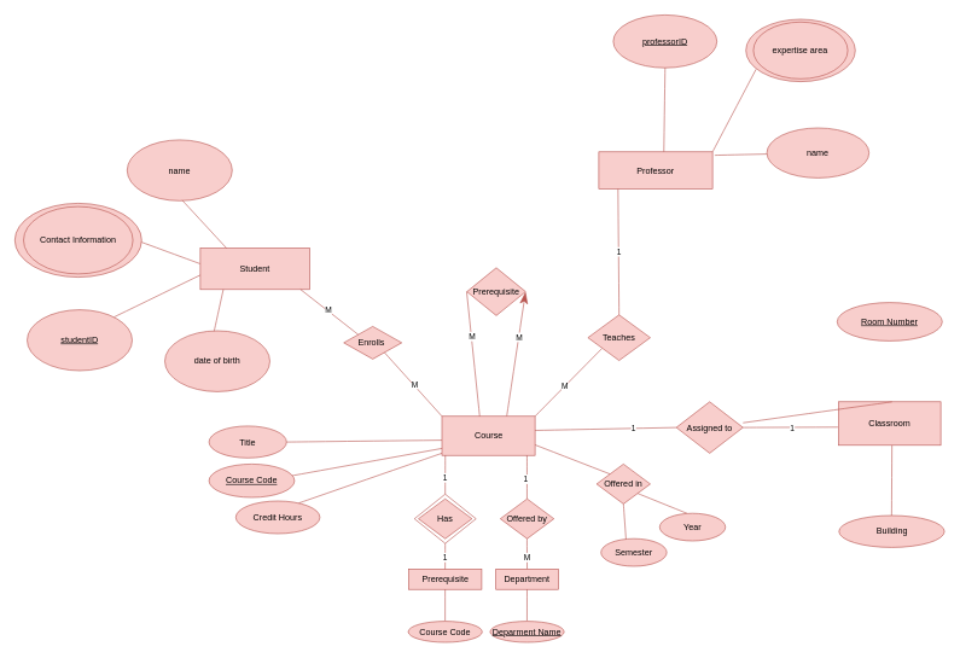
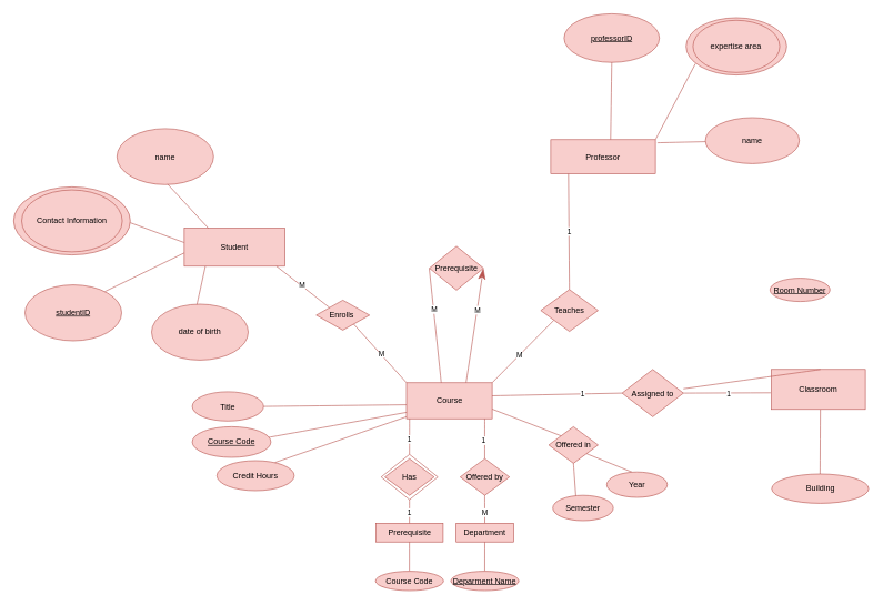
  <mxCell id="0" />
  <mxCell id="1" parent="0" />
  <mxCell id="2" value="&lt;u&gt;studentID&lt;/u&gt;" style="ellipse;whiteSpace=wrap;html=1;fillColor=#f8cecc;strokeColor=#b85450;" parent="1" vertex="1"><mxGeometry x="37" y="427" width="145" height="84" as="geometry" /></mxCell>
  <mxCell id="3" value="name" style="ellipse;whiteSpace=wrap;html=1;fillColor=#f8cecc;strokeColor=#b85450;" parent="1" vertex="1"><mxGeometry x="175" y="192.5" width="145" height="84" as="geometry" /></mxCell>
  <mxCell id="4" value="date of birth" style="ellipse;whiteSpace=wrap;html=1;fillColor=#f8cecc;strokeColor=#b85450;" parent="1" vertex="1"><mxGeometry x="227" y="456" width="145" height="84" as="geometry" /></mxCell>
  <mxCell id="5" value="Student" style="rounded=0;whiteSpace=wrap;html=1;fillColor=#f8cecc;strokeColor=#b85450;" parent="1" vertex="1"><mxGeometry x="276" y="342" width="151" height="57" as="geometry" /></mxCell>
  <mxCell id="6" value="Enrolls&amp;nbsp;&lt;br&gt;" style="rhombus;whiteSpace=wrap;html=1;rounded=0;fillColor=#f8cecc;strokeColor=#b85450;" parent="1" vertex="1"><mxGeometry x="474" y="450" width="80" height="45" as="geometry" /></mxCell>
  <mxCell id="7" value="Course" style="rounded=0;whiteSpace=wrap;html=1;fillColor=#f8cecc;strokeColor=#b85450;" parent="1" vertex="1"><mxGeometry x="609.5" y="574" width="128.5" height="54" as="geometry" /></mxCell>
  <mxCell id="8" value="" style="edgeStyle=none;orthogonalLoop=1;jettySize=auto;html=1;rounded=0;endArrow=none;startSize=14;endSize=14;sourcePerimeterSpacing=8;targetPerimeterSpacing=8;curved=1;endFill=0;exitX=1;exitY=0;exitDx=0;exitDy=0;entryX=0.228;entryY=0.732;entryDx=0;entryDy=0;entryPerimeter=0;fillColor=#f8cecc;strokeColor=#b85450;" parent="1" source="7" target="10" edge="1"><mxGeometry width="140" relative="1" as="geometry"><mxPoint x="780" y="511" as="sourcePoint" /><mxPoint x="881" y="468" as="targetPoint" /><Array as="points" /></mxGeometry></mxCell>
  <mxCell id="9" value="M" style="edgeLabel;html=1;align=center;verticalAlign=middle;resizable=0;points=[];" vertex="1" connectable="0" parent="8"><mxGeometry x="-0.099" y="1" relative="1" as="geometry"><mxPoint as="offset" /></mxGeometry></mxCell>
  <mxCell id="10" value="Teaches" style="rhombus;whiteSpace=wrap;html=1;rounded=0;fillColor=#f8cecc;strokeColor=#b85450;" parent="1" vertex="1"><mxGeometry x="811" y="434" width="86" height="63" as="geometry" /></mxCell>
  <mxCell id="11" value="" style="edgeStyle=none;orthogonalLoop=1;jettySize=auto;html=1;rounded=0;endArrow=none;startSize=14;endSize=14;sourcePerimeterSpacing=8;targetPerimeterSpacing=8;curved=1;exitX=0.5;exitY=0;exitDx=0;exitDy=0;endFill=0;entryX=0.169;entryY=0.995;entryDx=0;entryDy=0;entryPerimeter=0;fillColor=#f8cecc;strokeColor=#b85450;" parent="1" source="10" target="13" edge="1"><mxGeometry width="140" relative="1" as="geometry"><mxPoint x="824" y="352" as="sourcePoint" /><mxPoint x="915" y="211" as="targetPoint" /><Array as="points" /></mxGeometry></mxCell>
  <mxCell id="12" value="1" style="edgeLabel;html=1;align=center;verticalAlign=middle;resizable=0;points=[];" vertex="1" connectable="0" parent="11"><mxGeometry x="0.01" relative="1" as="geometry"><mxPoint as="offset" /></mxGeometry></mxCell>
  <mxCell id="13" value="Professor" style="rounded=0;whiteSpace=wrap;html=1;fillColor=#f8cecc;strokeColor=#b85450;" parent="1" vertex="1"><mxGeometry x="826" y="209" width="157" height="51" as="geometry" /></mxCell>
  <mxCell id="14" value="" style="edgeStyle=none;orthogonalLoop=1;jettySize=auto;html=1;rounded=0;endArrow=none;startSize=14;endSize=14;sourcePerimeterSpacing=8;targetPerimeterSpacing=8;curved=1;endFill=0;exitX=1;exitY=0.361;exitDx=0;exitDy=0;entryX=0;entryY=0.5;entryDx=0;entryDy=0;exitPerimeter=0;fillColor=#f8cecc;strokeColor=#b85450;" parent="1" source="7" target="16" edge="1"><mxGeometry width="140" relative="1" as="geometry"><mxPoint x="769.5" y="593.54" as="sourcePoint" /><mxPoint x="906.508" y="593.468" as="targetPoint" /><Array as="points" /></mxGeometry></mxCell>
  <mxCell id="15" value="1" style="edgeLabel;html=1;align=center;verticalAlign=middle;resizable=0;points=[];" vertex="1" connectable="0" parent="14"><mxGeometry x="0.391" relative="1" as="geometry"><mxPoint as="offset" /></mxGeometry></mxCell>
  <mxCell id="16" value="Assigned to" style="rhombus;whiteSpace=wrap;html=1;rounded=0;fillColor=#f8cecc;strokeColor=#b85450;" parent="1" vertex="1"><mxGeometry x="933" y="554" width="92" height="71" as="geometry" /></mxCell>
  <mxCell id="17" value="" style="group;fillColor=none;strokeColor=none;" parent="1" vertex="1" connectable="0"><mxGeometry x="20" y="280" width="175" height="102" as="geometry" /></mxCell>
  <mxCell id="18" value="" style="ellipse;whiteSpace=wrap;html=1;fillColor=#f8cecc;strokeColor=#b85450;" parent="17" vertex="1"><mxGeometry width="175" height="102" as="geometry" /></mxCell>
  <mxCell id="19" value="Contact Information" style="ellipse;whiteSpace=wrap;html=1;fillColor=#f8cecc;strokeColor=#b85450;" parent="17" vertex="1"><mxGeometry x="12" y="4.5" width="151" height="93" as="geometry" /></mxCell>
  <mxCell id="20" value="" style="edgeStyle=none;orthogonalLoop=1;jettySize=auto;html=1;rounded=0;endArrow=none;startSize=14;endSize=14;sourcePerimeterSpacing=8;targetPerimeterSpacing=8;curved=1;endFill=0;exitX=0.594;exitY=0.99;exitDx=0;exitDy=0;exitPerimeter=0;entryX=0.307;entryY=-0.002;entryDx=0;entryDy=0;entryPerimeter=0;fillColor=#f8cecc;strokeColor=#b85450;" parent="1" edge="1"><mxGeometry width="140" relative="1" as="geometry"><mxPoint x="251" y="275.77" as="sourcePoint" /><mxPoint x="312.227" y="341.996" as="targetPoint" /><Array as="points" /></mxGeometry></mxCell>
  <mxCell id="21" value="" style="edgeStyle=none;orthogonalLoop=1;jettySize=auto;html=1;rounded=0;endArrow=none;startSize=14;endSize=14;sourcePerimeterSpacing=8;targetPerimeterSpacing=8;curved=1;endFill=0;exitX=0.999;exitY=0.526;exitDx=0;exitDy=0;exitPerimeter=0;entryX=-0.002;entryY=0.376;entryDx=0;entryDy=0;entryPerimeter=0;fillColor=#f8cecc;strokeColor=#b85450;" parent="1" source="18" target="5" edge="1"><mxGeometry width="140" relative="1" as="geometry"><mxPoint x="195" y="328" as="sourcePoint" /><mxPoint x="252" y="378" as="targetPoint" /><Array as="points" /></mxGeometry></mxCell>
  <mxCell id="22" value="" style="edgeStyle=none;orthogonalLoop=1;jettySize=auto;html=1;rounded=0;endArrow=none;startSize=14;endSize=14;sourcePerimeterSpacing=8;targetPerimeterSpacing=8;curved=1;endFill=0;exitX=0.999;exitY=0.526;exitDx=0;exitDy=0;exitPerimeter=0;entryX=0;entryY=0.65;entryDx=0;entryDy=0;entryPerimeter=0;fillColor=#f8cecc;strokeColor=#b85450;" parent="1" target="5" edge="1"><mxGeometry width="140" relative="1" as="geometry"><mxPoint x="157" y="437" as="sourcePoint" /><mxPoint x="238" y="452" as="targetPoint" /><Array as="points" /></mxGeometry></mxCell>
  <mxCell id="23" value="" style="edgeStyle=none;orthogonalLoop=1;jettySize=auto;html=1;rounded=0;endArrow=none;startSize=14;endSize=14;sourcePerimeterSpacing=8;targetPerimeterSpacing=8;curved=1;endFill=0;exitX=0.346;exitY=-0.006;exitDx=0;exitDy=0;exitPerimeter=0;entryX=0.21;entryY=1.001;entryDx=0;entryDy=0;entryPerimeter=0;fillColor=#f8cecc;strokeColor=#b85450;" parent="1" target="5" edge="1"><mxGeometry width="140" relative="1" as="geometry"><mxPoint x="295.09" y="456.496" as="sourcePoint" /><mxPoint x="310" y="400" as="targetPoint" /><Array as="points" /></mxGeometry></mxCell>
  <mxCell id="24" value="" style="edgeStyle=none;curved=1;rounded=0;orthogonalLoop=1;jettySize=auto;html=1;endArrow=none;startSize=14;endSize=14;sourcePerimeterSpacing=8;targetPerimeterSpacing=8;endFill=0;exitX=1;exitY=0.5;exitDx=0;exitDy=0;fillColor=#f8cecc;strokeColor=#b85450;" parent="1" source="16" edge="1"><mxGeometry relative="1" as="geometry"><mxPoint x="1032" y="593.88" as="sourcePoint" /><mxPoint x="1156" y="589" as="targetPoint" /><Array as="points" /></mxGeometry></mxCell>
  <mxCell id="25" value="1" style="edgeLabel;html=1;align=center;verticalAlign=middle;resizable=0;points=[];" vertex="1" connectable="0" parent="24"><mxGeometry x="0.021" y="-1" relative="1" as="geometry"><mxPoint as="offset" /></mxGeometry></mxCell>
  <mxCell id="26" value="Classroom" style="rounded=0;whiteSpace=wrap;html=1;fillColor=#f8cecc;strokeColor=#b85450;" parent="1" vertex="1"><mxGeometry x="1157" y="554" width="141" height="60" as="geometry" /></mxCell>
  <mxCell id="27" style="edgeStyle=none;curved=1;rounded=0;orthogonalLoop=1;jettySize=auto;html=1;endArrow=none;startSize=14;endSize=14;sourcePerimeterSpacing=8;targetPerimeterSpacing=8;endFill=0;exitX=0.523;exitY=0.001;exitDx=0;exitDy=0;exitPerimeter=0;fillColor=#f8cecc;strokeColor=#b85450;" parent="1" source="26" target="16" edge="1"><mxGeometry relative="1" as="geometry"><mxPoint x="1229.71" y="470.996" as="targetPoint" /><mxPoint x="1230" y="553" as="sourcePoint" /></mxGeometry></mxCell>
  <mxCell id="28" style="edgeStyle=none;curved=1;rounded=0;orthogonalLoop=1;jettySize=auto;html=1;endArrow=none;startSize=14;endSize=14;sourcePerimeterSpacing=8;targetPerimeterSpacing=8;endFill=0;entryX=0.522;entryY=1.004;entryDx=0;entryDy=0;entryPerimeter=0;fillColor=#f8cecc;strokeColor=#b85450;" parent="1" target="26" edge="1"><mxGeometry relative="1" as="geometry"><mxPoint x="1229.8" y="633.496" as="targetPoint" /><mxPoint x="1230.09" y="715.5" as="sourcePoint" /></mxGeometry></mxCell>
- <mxCell id="29" value="&lt;u&gt;Room Number&lt;/u&gt;" style="ellipse;whiteSpace=wrap;html=1;fillColor=#f8cecc;strokeColor=#b85450;" parent="1" vertex="1"><mxGeometry x="1155" y="417" width="145" height="53" as="geometry" /></mxCell>
+ <mxCell id="29" value="&lt;u&gt;Room Number&lt;/u&gt;" style="ellipse;whiteSpace=wrap;html=1;fillColor=#f8cecc;strokeColor=#b85450;" parent="1" vertex="1"><mxGeometry x="1155" y="417" width="90" height="35" as="geometry" /></mxCell>
  <mxCell id="30" value="Building" style="ellipse;whiteSpace=wrap;html=1;fillColor=#f8cecc;strokeColor=#b85450;" parent="1" vertex="1"><mxGeometry x="1157.5" y="711" width="145.5" height="44" as="geometry" /></mxCell>
  <mxCell id="31" value="" style="edgeStyle=none;orthogonalLoop=1;jettySize=auto;html=1;rounded=0;endArrow=none;startSize=14;endSize=14;sourcePerimeterSpacing=8;targetPerimeterSpacing=8;curved=1;exitX=0.702;exitY=0.799;exitDx=0;exitDy=0;exitPerimeter=0;entryX=0;entryY=0;entryDx=0;entryDy=0;endFill=0;fillColor=#f8cecc;strokeColor=#b85450;" parent="1" source="6" target="7" edge="1"><mxGeometry width="140" relative="1" as="geometry"><mxPoint x="611" y="460" as="sourcePoint" /><mxPoint x="751" y="460" as="targetPoint" /><Array as="points" /></mxGeometry></mxCell>
  <mxCell id="32" value="M" style="edgeLabel;html=1;align=center;verticalAlign=middle;resizable=0;points=[];" vertex="1" connectable="0" parent="31"><mxGeometry x="0.013" y="1" relative="1" as="geometry"><mxPoint as="offset" /></mxGeometry></mxCell>
  <mxCell id="33" value="" style="edgeStyle=none;orthogonalLoop=1;jettySize=auto;html=1;rounded=0;endArrow=none;startSize=14;endSize=14;sourcePerimeterSpacing=8;targetPerimeterSpacing=8;curved=1;entryX=0.916;entryY=0.999;entryDx=0;entryDy=0;entryPerimeter=0;exitX=0;exitY=0;exitDx=0;exitDy=0;endFill=0;fillColor=#f8cecc;strokeColor=#b85450;" parent="1" source="6" target="5" edge="1"><mxGeometry width="140" relative="1" as="geometry"><mxPoint x="599" y="512" as="sourcePoint" /><mxPoint x="739" y="512" as="targetPoint" /><Array as="points" /></mxGeometry></mxCell>
  <mxCell id="34" value="M" style="edgeLabel;html=1;align=center;verticalAlign=middle;resizable=0;points=[];" vertex="1" connectable="0" parent="33"><mxGeometry x="0.057" y="-1" relative="1" as="geometry"><mxPoint as="offset" /></mxGeometry></mxCell>
  <mxCell id="35" value="&lt;u&gt;professorID&lt;/u&gt;" style="ellipse;whiteSpace=wrap;html=1;fillColor=#f8cecc;strokeColor=#b85450;" parent="1" vertex="1"><mxGeometry x="846" y="20" width="143" height="73" as="geometry" /></mxCell>
  <mxCell id="36" value="name" style="ellipse;whiteSpace=wrap;html=1;fillColor=#f8cecc;strokeColor=#b85450;" parent="1" vertex="1"><mxGeometry x="1058" y="176" width="141" height="69" as="geometry" /></mxCell>
  <mxCell id="37" value="" style="group;fillColor=none;strokeColor=none;" parent="1" vertex="1" connectable="0"><mxGeometry x="1029" y="26" width="151" height="86" as="geometry" /></mxCell>
  <mxCell id="38" value="" style="ellipse;whiteSpace=wrap;html=1;fillColor=#f8cecc;strokeColor=#b85450;" parent="37" vertex="1"><mxGeometry width="151" height="86" as="geometry" /></mxCell>
  <mxCell id="39" value="expertise area" style="ellipse;whiteSpace=wrap;html=1;fillColor=#f8cecc;strokeColor=#b85450;" parent="37" vertex="1"><mxGeometry x="10.354" y="3.794" width="130.291" height="78.412" as="geometry" /></mxCell>
  <mxCell id="40" style="edgeStyle=none;curved=1;rounded=0;orthogonalLoop=1;jettySize=auto;html=1;exitX=0.5;exitY=1;exitDx=0;exitDy=0;endArrow=none;startSize=14;endSize=14;sourcePerimeterSpacing=8;targetPerimeterSpacing=8;endFill=0;entryX=0.572;entryY=-0.004;entryDx=0;entryDy=0;entryPerimeter=0;fillColor=#f8cecc;strokeColor=#b85450;" parent="1" source="35" target="13" edge="1"><mxGeometry relative="1" as="geometry"><mxPoint x="919" y="127" as="targetPoint" /></mxGeometry></mxCell>
  <mxCell id="41" value="" style="edgeStyle=none;orthogonalLoop=1;jettySize=auto;html=1;rounded=0;endArrow=none;startSize=14;endSize=14;sourcePerimeterSpacing=8;targetPerimeterSpacing=8;curved=1;exitX=1;exitY=0;exitDx=0;exitDy=0;endFill=0;entryX=0.093;entryY=0.802;entryDx=0;entryDy=0;entryPerimeter=0;fillColor=#f8cecc;strokeColor=#b85450;" parent="1" source="13" target="38" edge="1"><mxGeometry width="140" relative="1" as="geometry"><mxPoint x="943" y="76" as="sourcePoint" /><mxPoint x="1055" y="99" as="targetPoint" /><Array as="points" /></mxGeometry></mxCell>
  <mxCell id="42" style="edgeStyle=none;curved=1;rounded=0;orthogonalLoop=1;jettySize=auto;html=1;entryX=0;entryY=0.635;entryDx=0;entryDy=0;entryPerimeter=0;endArrow=none;startSize=14;endSize=14;sourcePerimeterSpacing=8;targetPerimeterSpacing=8;exitX=1;exitY=0.5;exitDx=0;exitDy=0;endFill=0;fillColor=#f8cecc;strokeColor=#b85450;" parent="1" edge="1"><mxGeometry relative="1" as="geometry"><mxPoint x="986" y="213.66" as="sourcePoint" /><mxPoint x="1058" y="212" as="targetPoint" /></mxGeometry></mxCell>
  <mxCell id="43" value="" style="edgeStyle=none;orthogonalLoop=1;jettySize=auto;html=1;rounded=0;endArrow=none;startSize=14;endSize=14;sourcePerimeterSpacing=8;targetPerimeterSpacing=8;curved=1;endFill=0;exitX=1;exitY=0.5;exitDx=0;exitDy=0;fillColor=#f8cecc;strokeColor=#b85450;" parent="1" source="46" edge="1"><mxGeometry width="140" relative="1" as="geometry"><mxPoint x="406" y="621" as="sourcePoint" /><mxPoint x="609.5" y="607" as="targetPoint" /><Array as="points" /></mxGeometry></mxCell>
  <mxCell id="44" value="" style="edgeStyle=none;orthogonalLoop=1;jettySize=auto;html=1;rounded=0;endArrow=none;startSize=14;endSize=14;sourcePerimeterSpacing=8;targetPerimeterSpacing=8;curved=1;endFill=0;exitX=0.968;exitY=0.35;exitDx=0;exitDy=0;entryX=0.002;entryY=0.821;entryDx=0;entryDy=0;entryPerimeter=0;exitPerimeter=0;fillColor=#f8cecc;strokeColor=#b85450;" parent="1" source="47" target="7" edge="1"><mxGeometry width="140" relative="1" as="geometry"><mxPoint x="419" y="660" as="sourcePoint" /><mxPoint x="609.5" y="616" as="targetPoint" /><Array as="points" /></mxGeometry></mxCell>
  <mxCell id="45" value="" style="edgeStyle=none;orthogonalLoop=1;jettySize=auto;html=1;rounded=0;endArrow=none;startSize=14;endSize=14;sourcePerimeterSpacing=8;targetPerimeterSpacing=8;curved=1;endFill=0;exitX=0.748;exitY=0.064;exitDx=0;exitDy=0;exitPerimeter=0;fillColor=#f8cecc;strokeColor=#b85450;" parent="1" source="48" edge="1"><mxGeometry width="140" relative="1" as="geometry"><mxPoint x="415.828" y="692.095" as="sourcePoint" /><mxPoint x="609.5" y="625" as="targetPoint" /><Array as="points" /></mxGeometry></mxCell>
  <mxCell id="46" value="Title" style="ellipse;whiteSpace=wrap;html=1;fillColor=#f8cecc;strokeColor=#b85450;" parent="1" vertex="1"><mxGeometry x="288" y="587.5" width="107" height="44" as="geometry" /></mxCell>
  <mxCell id="47" value="&lt;u&gt;Course Code&lt;/u&gt;" style="ellipse;whiteSpace=wrap;html=1;fillColor=#f8cecc;strokeColor=#b85450;" parent="1" vertex="1"><mxGeometry x="288" y="640" width="118" height="46" as="geometry" /></mxCell>
  <mxCell id="48" value="Credit Hours" style="ellipse;whiteSpace=wrap;html=1;fillColor=#f8cecc;strokeColor=#b85450;" parent="1" vertex="1"><mxGeometry x="325" y="691" width="116" height="45" as="geometry" /></mxCell>
  <mxCell id="49" value="" style="edgeStyle=none;orthogonalLoop=1;jettySize=auto;html=1;rounded=0;endArrow=none;startSize=14;endSize=14;sourcePerimeterSpacing=8;targetPerimeterSpacing=8;curved=1;entryX=0;entryY=0;entryDx=0;entryDy=0;endFill=0;fillColor=#f8cecc;strokeColor=#b85450;exitX=1;exitY=0.731;exitDx=0;exitDy=0;exitPerimeter=0;" parent="1" source="7" target="50" edge="1"><mxGeometry width="140" relative="1" as="geometry"><mxPoint x="740" y="615" as="sourcePoint" /><mxPoint x="800" y="670" as="targetPoint" /><Array as="points" /></mxGeometry></mxCell>
  <mxCell id="50" value="Offered in" style="rhombus;whiteSpace=wrap;html=1;rounded=0;fillColor=#f8cecc;strokeColor=#b85450;" parent="1" vertex="1"><mxGeometry x="823" y="640" width="74" height="55" as="geometry" /></mxCell>
  <mxCell id="51" value="" style="edgeStyle=none;orthogonalLoop=1;jettySize=auto;html=1;rounded=0;endArrow=none;startSize=14;endSize=14;sourcePerimeterSpacing=8;targetPerimeterSpacing=8;curved=1;endFill=0;exitX=0.5;exitY=1;exitDx=0;exitDy=0;entryX=0.381;entryY=0.033;entryDx=0;entryDy=0;entryPerimeter=0;fillColor=#f8cecc;strokeColor=#b85450;" parent="1" source="50" target="53" edge="1"><mxGeometry width="140" relative="1" as="geometry"><mxPoint x="821.1" y="734" as="sourcePoint" /><mxPoint x="821.63" y="806" as="targetPoint" /><Array as="points" /></mxGeometry></mxCell>
  <mxCell id="52" value="" style="edgeStyle=none;orthogonalLoop=1;jettySize=auto;html=1;rounded=0;endArrow=none;startSize=14;endSize=14;sourcePerimeterSpacing=8;targetPerimeterSpacing=8;curved=1;endFill=0;exitX=0.767;exitY=0.737;exitDx=0;exitDy=0;exitPerimeter=0;entryX=0.416;entryY=0.002;entryDx=0;entryDy=0;entryPerimeter=0;fillColor=#f8cecc;strokeColor=#b85450;" parent="1" source="50" target="54" edge="1"><mxGeometry width="140" relative="1" as="geometry"><mxPoint x="847.995" y="723" as="sourcePoint" /><mxPoint x="890" y="793" as="targetPoint" /><Array as="points" /></mxGeometry></mxCell>
  <mxCell id="53" value="Semester" style="ellipse;whiteSpace=wrap;html=1;fillColor=#f8cecc;strokeColor=#b85450;" parent="1" vertex="1"><mxGeometry x="829" y="743" width="90.75" height="38" as="geometry" /></mxCell>
  <mxCell id="54" value="Year" style="ellipse;whiteSpace=wrap;html=1;fillColor=#f8cecc;strokeColor=#b85450;" parent="1" vertex="1"><mxGeometry x="910" y="708" width="90.75" height="38" as="geometry" /></mxCell>
  <mxCell id="55" value="" style="edgeStyle=none;orthogonalLoop=1;jettySize=auto;html=1;rounded=0;endArrow=none;startSize=14;endSize=14;sourcePerimeterSpacing=8;targetPerimeterSpacing=8;curved=1;endFill=0;fillColor=#f8cecc;strokeColor=#b85450;entryX=0.5;entryY=0;entryDx=0;entryDy=0;" parent="1" edge="1" target="71"><mxGeometry width="140" relative="1" as="geometry"><mxPoint x="614.08" y="628" as="sourcePoint" /><mxPoint x="614" y="690" as="targetPoint" /><Array as="points" /></mxGeometry></mxCell>
  <mxCell id="56" value="1" style="edgeLabel;html=1;align=center;verticalAlign=middle;resizable=0;points=[];" vertex="1" connectable="0" parent="55"><mxGeometry x="0.149" y="-1" relative="1" as="geometry"><mxPoint as="offset" /></mxGeometry></mxCell>
  <mxCell id="57" style="edgeStyle=none;curved=1;rounded=0;orthogonalLoop=1;jettySize=auto;html=1;endArrow=none;startSize=14;endSize=14;sourcePerimeterSpacing=8;targetPerimeterSpacing=8;endFill=0;fillColor=#f8cecc;strokeColor=#b85450;exitX=0.5;exitY=1;exitDx=0;exitDy=0;" parent="1" edge="1" source="71"><mxGeometry relative="1" as="geometry"><mxPoint x="613.88" y="787" as="targetPoint" /><mxPoint x="613.93" y="743" as="sourcePoint" /></mxGeometry></mxCell>
  <mxCell id="58" value="1" style="edgeLabel;html=1;align=center;verticalAlign=middle;resizable=0;points=[];" vertex="1" connectable="0" parent="57"><mxGeometry x="0.037" relative="1" as="geometry"><mxPoint as="offset" /></mxGeometry></mxCell>
  <mxCell id="59" value="Has&lt;br&gt;" style="rhombus;whiteSpace=wrap;html=1;rounded=0;fillColor=#f8cecc;strokeColor=#b85450;" parent="1" vertex="1"><mxGeometry x="577" y="688" width="74" height="55" as="geometry" /></mxCell>
  <mxCell id="60" value="Prerequisite" style="rounded=0;whiteSpace=wrap;html=1;fillColor=#f8cecc;strokeColor=#b85450;" parent="1" vertex="1"><mxGeometry x="563.62" y="785" width="100.75" height="28" as="geometry" /></mxCell>
  <mxCell id="61" style="edgeStyle=none;curved=1;rounded=0;orthogonalLoop=1;jettySize=auto;html=1;endArrow=none;startSize=14;endSize=14;sourcePerimeterSpacing=8;targetPerimeterSpacing=8;endFill=0;fillColor=#f8cecc;strokeColor=#b85450;" parent="1" edge="1"><mxGeometry relative="1" as="geometry"><mxPoint x="613.88" y="857" as="targetPoint" /><mxPoint x="613.93" y="813" as="sourcePoint" /></mxGeometry></mxCell>
  <mxCell id="62" value="Course Code" style="ellipse;whiteSpace=wrap;html=1;fillColor=#f8cecc;strokeColor=#b85450;" parent="1" vertex="1"><mxGeometry x="563" y="857" width="102" height="29" as="geometry" /></mxCell>
  <mxCell id="63" value="Offered by" style="rhombus;whiteSpace=wrap;html=1;rounded=0;fillColor=#f8cecc;strokeColor=#b85450;" parent="1" vertex="1"><mxGeometry x="690.06" y="688" width="74" height="55" as="geometry" /></mxCell>
  <mxCell id="64" value="" style="edgeStyle=none;orthogonalLoop=1;jettySize=auto;html=1;rounded=0;endArrow=none;startSize=14;endSize=14;sourcePerimeterSpacing=8;targetPerimeterSpacing=8;curved=1;endFill=0;fillColor=#f8cecc;strokeColor=#b85450;entryX=0.5;entryY=0;entryDx=0;entryDy=0;" parent="1" edge="1"><mxGeometry width="140" relative="1" as="geometry"><mxPoint x="726.92" y="628" as="sourcePoint" /><mxPoint x="726.92" y="688" as="targetPoint" /><Array as="points" /></mxGeometry></mxCell>
  <mxCell id="65" value="1" style="edgeLabel;html=1;align=center;verticalAlign=middle;resizable=0;points=[];" vertex="1" connectable="0" parent="64"><mxGeometry x="0.082" y="-2" relative="1" as="geometry"><mxPoint as="offset" /></mxGeometry></mxCell>
  <mxCell id="66" value="" style="edgeStyle=none;orthogonalLoop=1;jettySize=auto;html=1;rounded=0;endArrow=none;startSize=14;endSize=14;sourcePerimeterSpacing=8;targetPerimeterSpacing=8;curved=1;endFill=0;fillColor=#f8cecc;strokeColor=#b85450;entryX=0.5;entryY=0;entryDx=0;entryDy=0;" parent="1" target="68" edge="1"><mxGeometry width="140" relative="1" as="geometry"><mxPoint x="726.87" y="743" as="sourcePoint" /><mxPoint x="727.25" y="783" as="targetPoint" /><Array as="points" /></mxGeometry></mxCell>
  <mxCell id="67" value="M" style="edgeLabel;html=1;align=center;verticalAlign=middle;resizable=0;points=[];" vertex="1" connectable="0" parent="66"><mxGeometry x="0.256" relative="1" as="geometry"><mxPoint as="offset" /></mxGeometry></mxCell>
  <mxCell id="68" value="Department" style="rounded=0;whiteSpace=wrap;html=1;fillColor=#f8cecc;strokeColor=#b85450;" parent="1" vertex="1"><mxGeometry x="684" y="785" width="86.12" height="28" as="geometry" /></mxCell>
  <mxCell id="69" style="edgeStyle=none;curved=1;rounded=0;orthogonalLoop=1;jettySize=auto;html=1;endArrow=none;startSize=14;endSize=14;sourcePerimeterSpacing=8;targetPerimeterSpacing=8;endFill=0;fillColor=#f8cecc;strokeColor=#b85450;" parent="1" edge="1"><mxGeometry relative="1" as="geometry"><mxPoint x="726.92" y="857" as="targetPoint" /><mxPoint x="726.97" y="813" as="sourcePoint" /></mxGeometry></mxCell>
  <mxCell id="70" value="Deparment Name" style="ellipse;whiteSpace=wrap;html=1;fillColor=#f8cecc;strokeColor=#b85450;fontStyle=4" parent="1" vertex="1"><mxGeometry x="676.06" y="857" width="102" height="29" as="geometry" /></mxCell>
  <mxCell id="71" value="" style="rhombus;whiteSpace=wrap;html=1;rounded=0;fillColor=none;strokeColor=#b85450;" vertex="1" parent="1"><mxGeometry x="571.5" y="681.5" width="85.01" height="68" as="geometry" /></mxCell>
  <mxCell id="72" value="Prerequisite" style="rhombus;whiteSpace=wrap;html=1;rounded=0;fillColor=#f8cecc;strokeColor=#b85450;" vertex="1" parent="1"><mxGeometry x="644" y="369" width="81" height="66" as="geometry" /></mxCell>
  <mxCell id="73" value="" style="edgeStyle=none;orthogonalLoop=1;jettySize=auto;html=1;rounded=0;endArrow=classicThin;startSize=14;endSize=14;sourcePerimeterSpacing=8;targetPerimeterSpacing=8;curved=1;endFill=1;fillColor=#f8cecc;strokeColor=#b85450;exitX=0.696;exitY=-0.004;exitDx=0;exitDy=0;exitPerimeter=0;entryX=0.999;entryY=0.506;entryDx=0;entryDy=0;entryPerimeter=0;" edge="1" parent="1" source="7" target="72"><mxGeometry width="140" relative="1" as="geometry"><mxPoint x="706" y="570" as="sourcePoint" /><mxPoint x="725" y="403" as="targetPoint" /><Array as="points" /></mxGeometry></mxCell>
  <mxCell id="74" value="M" style="edgeLabel;html=1;align=center;verticalAlign=middle;resizable=0;points=[];" vertex="1" connectable="0" parent="73"><mxGeometry x="0.278" relative="1" as="geometry"><mxPoint as="offset" /></mxGeometry></mxCell>
  <mxCell id="75" value="" style="edgeStyle=none;orthogonalLoop=1;jettySize=auto;html=1;rounded=0;endArrow=none;startSize=14;endSize=14;sourcePerimeterSpacing=8;targetPerimeterSpacing=8;curved=1;entryX=-0.005;entryY=0.498;entryDx=0;entryDy=0;fillColor=#f8cecc;strokeColor=#b85450;endFill=0;exitX=0.406;exitY=-0.007;exitDx=0;exitDy=0;exitPerimeter=0;entryPerimeter=0;" edge="1" parent="1" target="72"><mxGeometry width="140" relative="1" as="geometry"><mxPoint x="661.591" y="574.002" as="sourcePoint" /><mxPoint x="644.001" y="402.116" as="targetPoint" /><Array as="points" /></mxGeometry></mxCell>
  <mxCell id="76" value="M" style="edgeLabel;html=1;align=center;verticalAlign=middle;resizable=0;points=[];" vertex="1" connectable="0" parent="75"><mxGeometry x="0.28" relative="1" as="geometry"><mxPoint as="offset" /></mxGeometry></mxCell>
